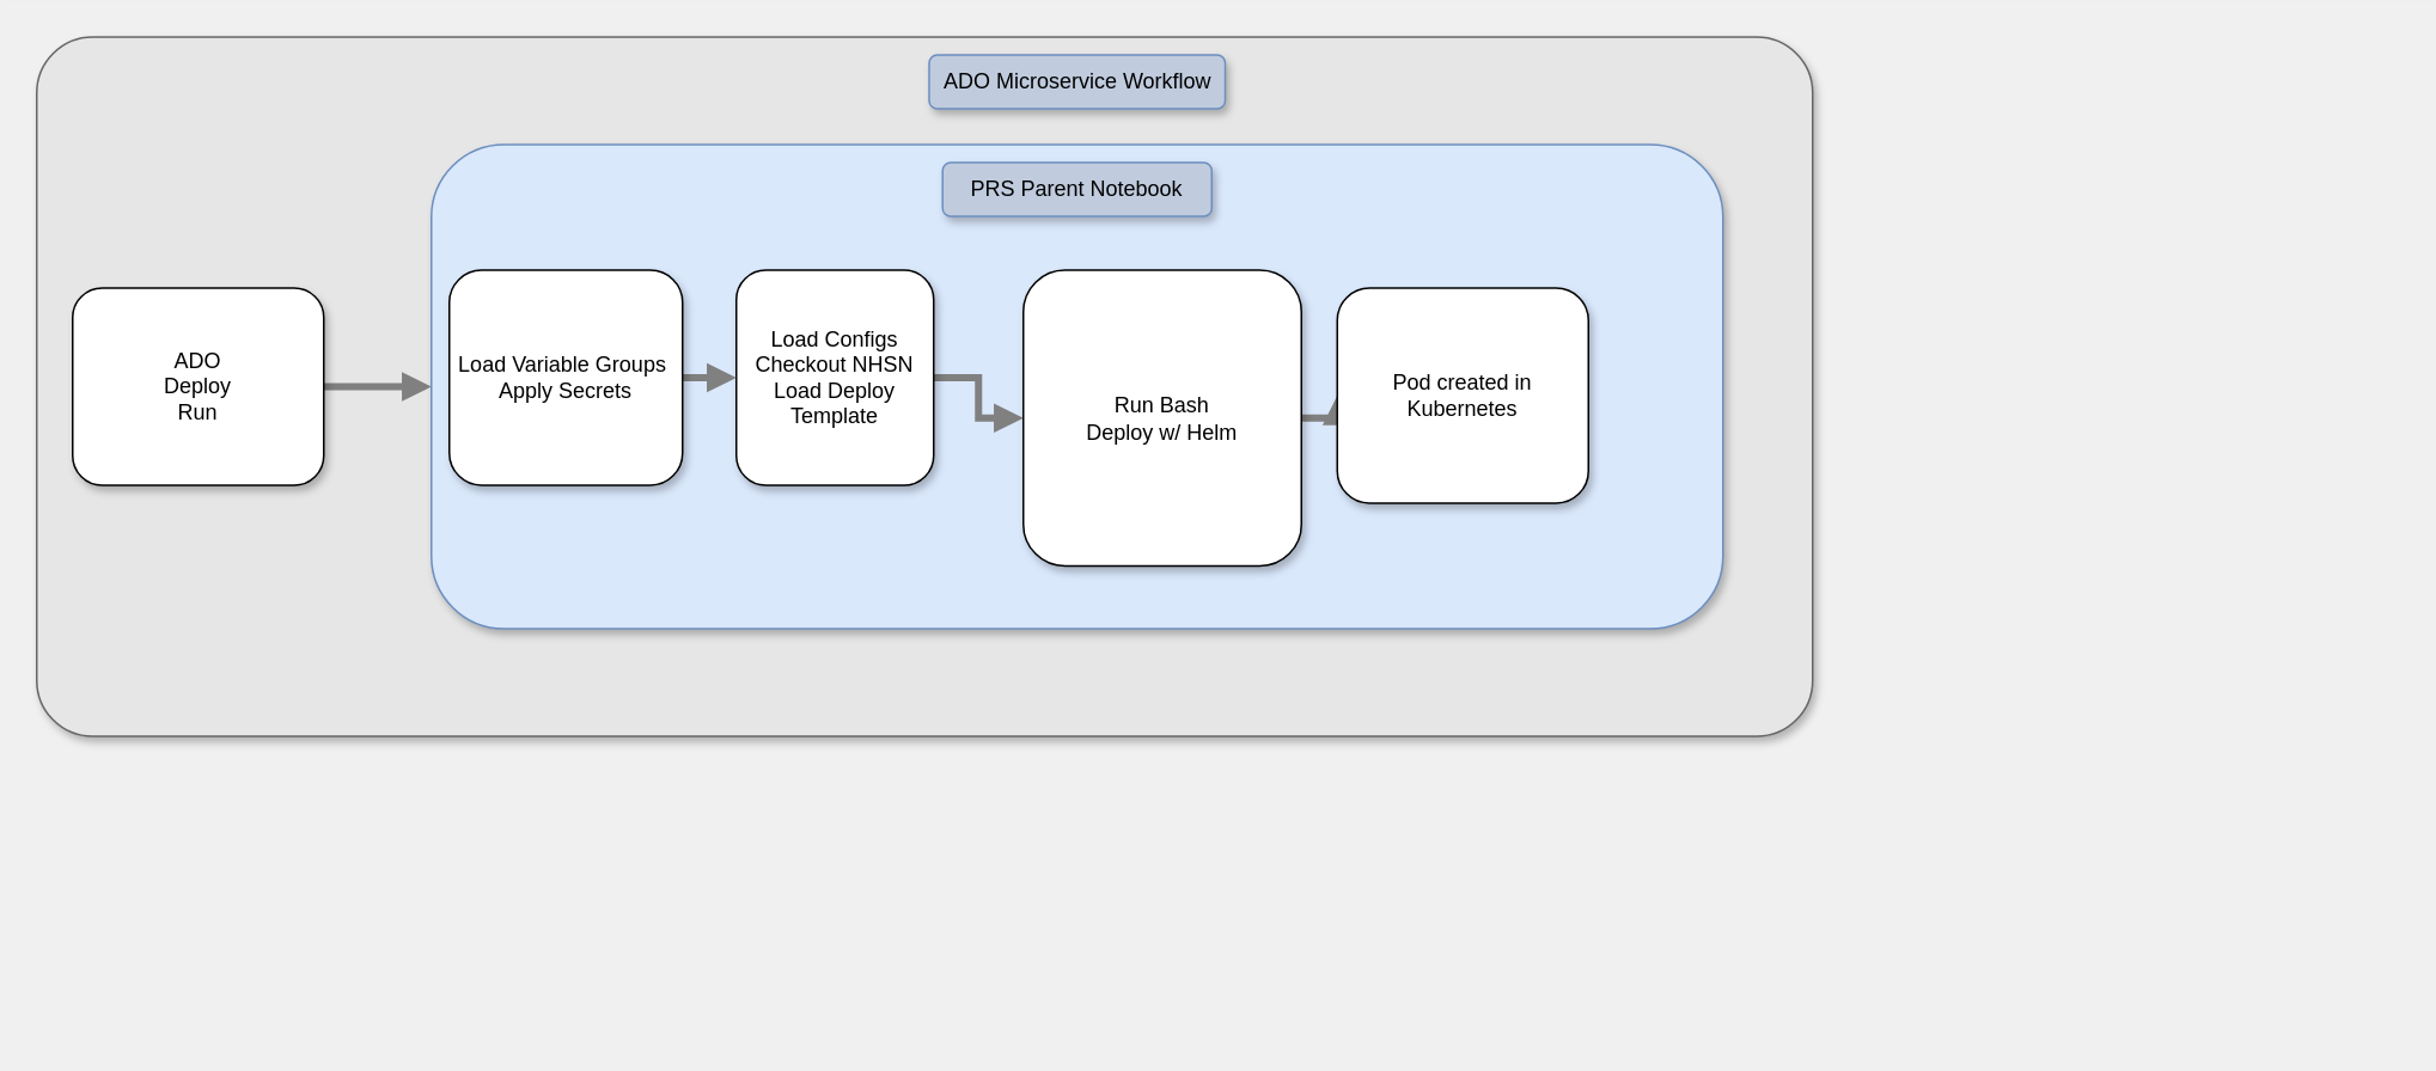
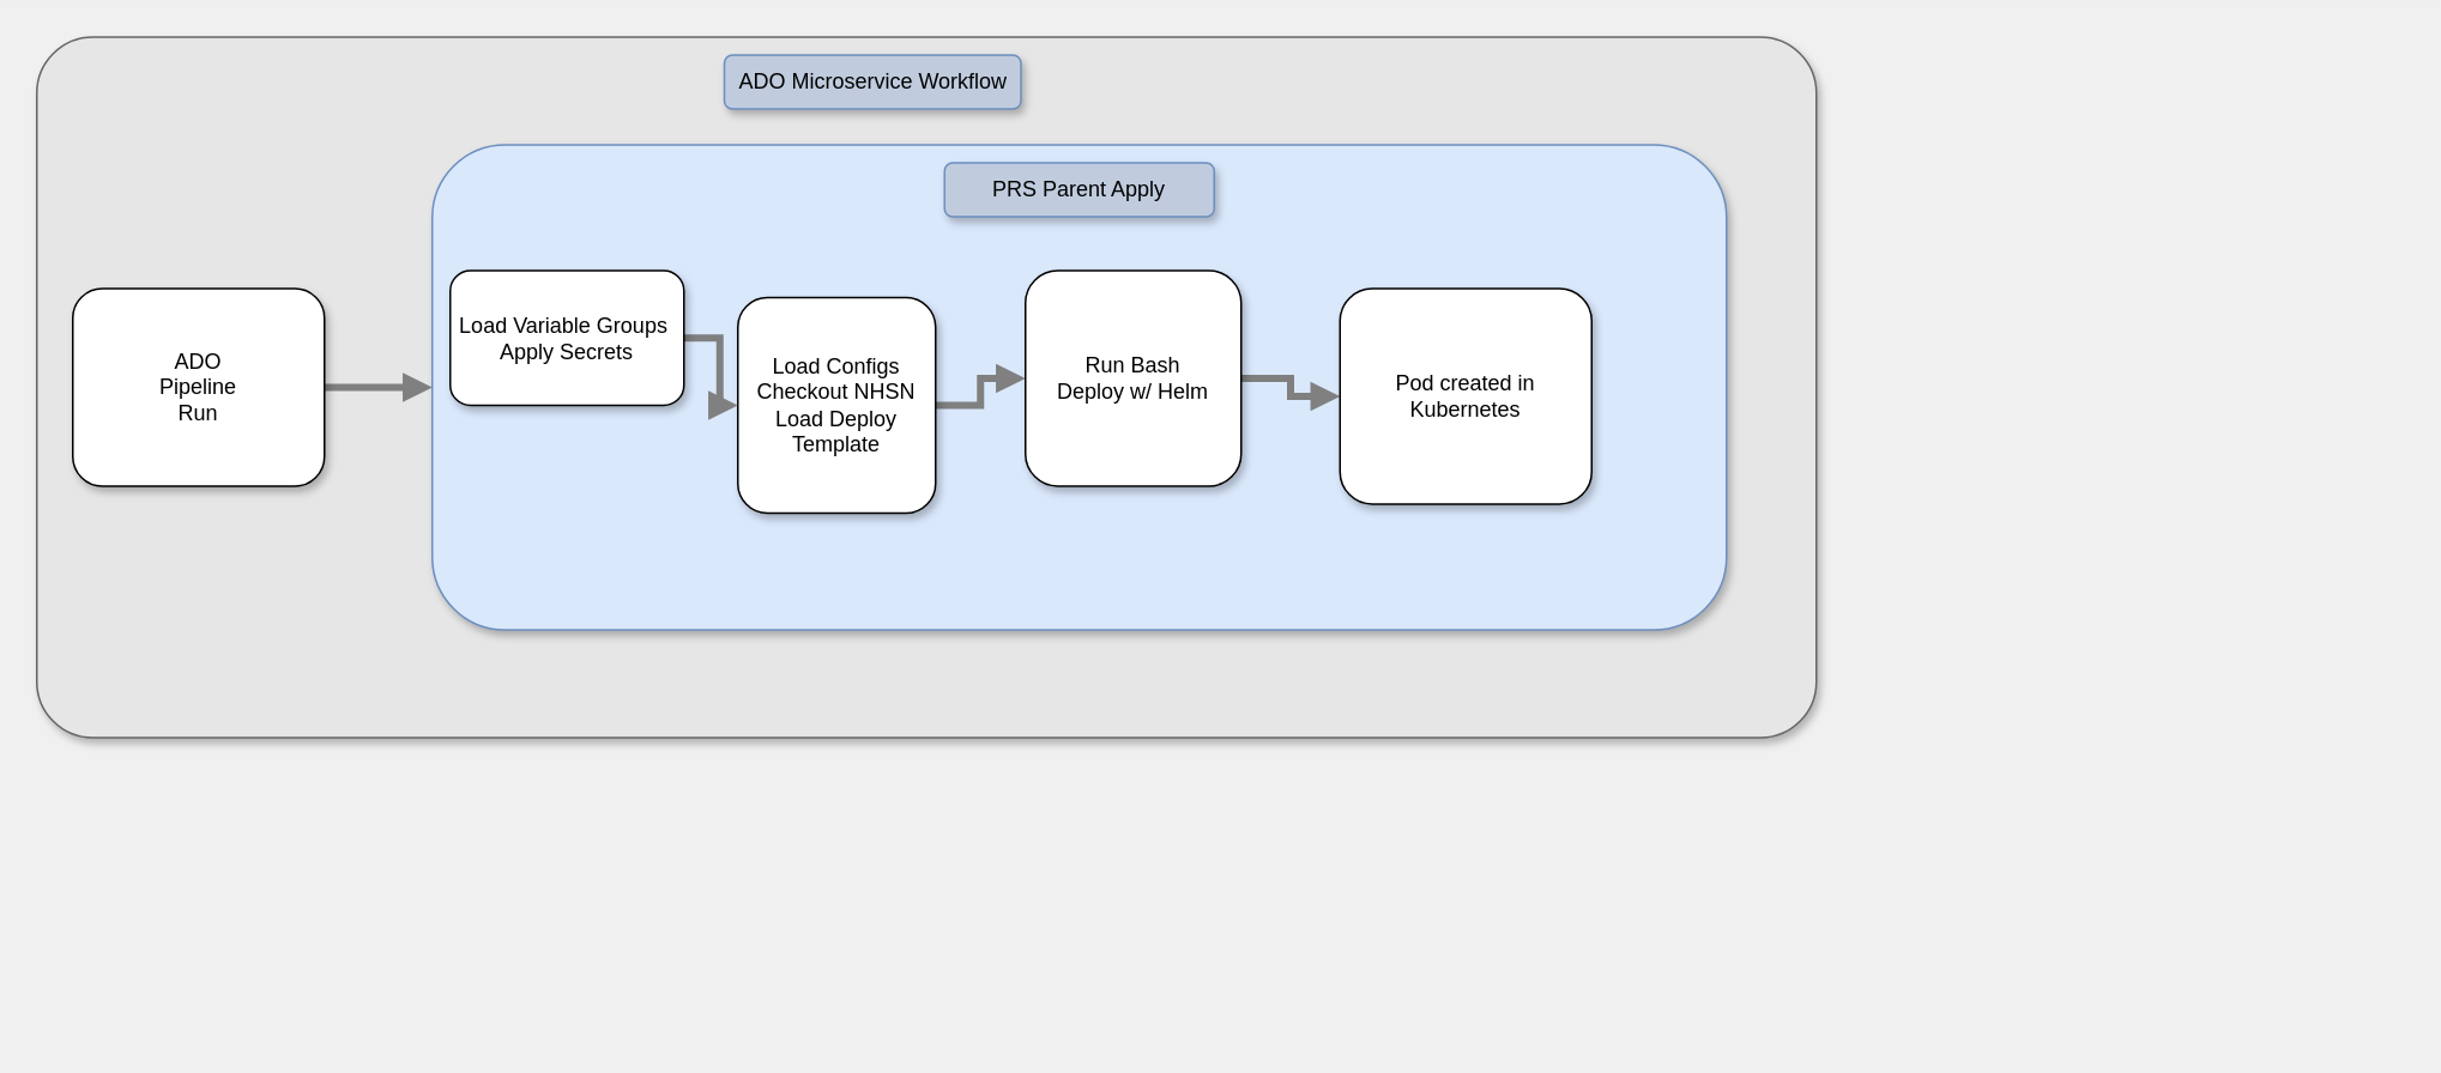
  <mxCell id="0" />
  <mxCell id="1" parent="0" />
  <mxCell id="2" value="" style="rounded=1;whiteSpace=wrap;html=1;shadow=1;glass=0;fillColor=#E6E6E6;strokeColor=#666666;fontColor=#333333;arcSize=8;" parent="1" vertex="1"><mxGeometry x="20" y="20" width="990" height="390" as="geometry" /></mxCell>
  <mxCell id="3" value="" style="rounded=1;whiteSpace=wrap;html=1;fillColor=#dae8fc;shadow=1;strokeColor=#6c8ebf;" parent="1" vertex="1"><mxGeometry x="240" y="80" width="720" height="270" as="geometry" /></mxCell>
  <mxCell id="4" style="edgeStyle=orthogonalEdgeStyle;rounded=0;orthogonalLoop=1;jettySize=auto;html=1;exitX=0.5;exitY=1;exitDx=0;exitDy=0;strokeColor=#000000;" parent="1" edge="1"><mxGeometry relative="1" as="geometry"><mxPoint x="1336" y="574.25" as="sourcePoint" /><mxPoint x="1336" y="574.25" as="targetPoint" /></mxGeometry></mxCell>
  <mxCell id="5" style="edgeStyle=orthogonalEdgeStyle;shape=connector;rounded=0;orthogonalLoop=1;jettySize=auto;html=1;exitX=1;exitY=0.5;exitDx=0;exitDy=0;entryX=0;entryY=0.5;entryDx=0;entryDy=0;strokeColor=#808080;strokeWidth=4;align=center;verticalAlign=middle;fontFamily=Helvetica;fontSize=11;fontColor=default;labelBackgroundColor=default;endArrow=block;endFill=1;fillColor=#f8cecc;" parent="1" source="6" target="8" edge="1"><mxGeometry relative="1" as="geometry" /></mxCell>
- <mxCell id="6" value="Load Configs&lt;div&gt;Checkout NHSN&lt;/div&gt;&lt;div&gt;Load Deploy Template&lt;/div&gt;" style="rounded=1;whiteSpace=wrap;html=1;shadow=1;" parent="1" vertex="1"><mxGeometry x="410" y="150" width="110" height="120" as="geometry" /></mxCell>
+ <mxCell id="6" value="Load Configs&lt;div&gt;Checkout NHSN&lt;/div&gt;&lt;div&gt;Load Deploy Template&lt;/div&gt;" style="rounded=1;whiteSpace=wrap;html=1;shadow=1;" parent="1" vertex="1"><mxGeometry x="410" y="165" width="110" height="120" as="geometry" /></mxCell>
  <mxCell id="7" style="edgeStyle=orthogonalEdgeStyle;shape=connector;rounded=0;orthogonalLoop=1;jettySize=auto;html=1;exitX=1;exitY=0.5;exitDx=0;exitDy=0;entryX=0;entryY=0.5;entryDx=0;entryDy=0;strokeColor=#808080;strokeWidth=4;align=center;verticalAlign=middle;fontFamily=Helvetica;fontSize=11;fontColor=default;labelBackgroundColor=default;endArrow=block;endFill=1;fillColor=#d5e8d4;" parent="1" source="8" target="9" edge="1"><mxGeometry relative="1" as="geometry" /></mxCell>
- <mxCell id="8" value="Run Bash&lt;div&gt;Deploy w/ Helm&lt;/div&gt;" style="rounded=1;whiteSpace=wrap;html=1;shadow=1;" parent="1" vertex="1"><mxGeometry x="570" y="150" width="155" height="165" as="geometry" /></mxCell>
+ <mxCell id="8" value="Run Bash&lt;div&gt;Deploy w/ Helm&lt;/div&gt;" style="rounded=1;whiteSpace=wrap;html=1;shadow=1;" parent="1" vertex="1"><mxGeometry x="570" y="150" width="120" height="120" as="geometry" /></mxCell>
  <mxCell id="9" value="Pod created in Kubernetes" style="rounded=1;whiteSpace=wrap;html=1;shadow=1;" parent="1" vertex="1"><mxGeometry x="745" y="160" width="140" height="120" as="geometry" /></mxCell>
- <mxCell id="10" value="PRS Parent Notebook" style="rounded=1;whiteSpace=wrap;html=1;fillColor=#C0CCDE;shadow=1;strokeColor=#6c8ebf;" parent="1" vertex="1"><mxGeometry x="525" y="90" width="150" height="30" as="geometry" /></mxCell>
+ <mxCell id="10" value="PRS Parent Apply" style="rounded=1;whiteSpace=wrap;html=1;fillColor=#C0CCDE;shadow=1;strokeColor=#6c8ebf;" parent="1" vertex="1"><mxGeometry x="525" y="90" width="150" height="30" as="geometry" /></mxCell>
  <mxCell id="11" style="edgeStyle=orthogonalEdgeStyle;shape=connector;rounded=0;orthogonalLoop=1;jettySize=auto;html=1;exitX=1;exitY=0.5;exitDx=0;exitDy=0;entryX=0;entryY=0.5;entryDx=0;entryDy=0;strokeColor=#808080;strokeWidth=4;align=center;verticalAlign=middle;fontFamily=Helvetica;fontSize=11;fontColor=default;labelBackgroundColor=default;endArrow=block;endFill=1;" parent="1" source="12" target="3" edge="1"><mxGeometry relative="1" as="geometry" /></mxCell>
- <mxCell id="12" value="ADO&lt;div&gt;Deploy&lt;/div&gt;&lt;div&gt;Run&lt;/div&gt;" style="rounded=1;whiteSpace=wrap;html=1;shadow=1;" parent="1" vertex="1"><mxGeometry x="40" y="160" width="140" height="110" as="geometry" /></mxCell>
+ <mxCell id="12" value="ADO&lt;div&gt;Pipeline&lt;/div&gt;&lt;div&gt;Run&lt;/div&gt;" style="rounded=1;whiteSpace=wrap;html=1;shadow=1;" parent="1" vertex="1"><mxGeometry x="40" y="160" width="140" height="110" as="geometry" /></mxCell>
  <mxCell id="13" style="edgeStyle=orthogonalEdgeStyle;shape=connector;rounded=0;orthogonalLoop=1;jettySize=auto;html=1;exitX=1;exitY=0.5;exitDx=0;exitDy=0;entryX=0;entryY=0.5;entryDx=0;entryDy=0;strokeColor=#808080;strokeWidth=4;align=center;verticalAlign=middle;fontFamily=Helvetica;fontSize=11;fontColor=default;labelBackgroundColor=default;endArrow=block;endFill=1;" parent="1" source="14" target="6" edge="1"><mxGeometry relative="1" as="geometry" /></mxCell>
- <mxCell id="14" value="&lt;div&gt;Load Variable Groups&amp;nbsp;&lt;/div&gt;&lt;div&gt;Apply Secrets&lt;/div&gt;" style="rounded=1;whiteSpace=wrap;html=1;shadow=1;" parent="1" vertex="1"><mxGeometry x="250" y="150" width="130" height="120" as="geometry" /></mxCell>
- <mxCell id="15" value="ADO Microservice Workflow" style="rounded=1;whiteSpace=wrap;html=1;fillColor=#C0CCDE;shadow=1;strokeColor=#6c8ebf;" parent="1" vertex="1"><mxGeometry x="517.5" y="30" width="165" height="30" as="geometry" /></mxCell>
+ <mxCell id="14" value="&lt;div&gt;Load Variable Groups&amp;nbsp;&lt;/div&gt;&lt;div&gt;Apply Secrets&lt;/div&gt;" style="rounded=1;whiteSpace=wrap;html=1;shadow=1;" parent="1" vertex="1"><mxGeometry x="250" y="150" width="130" height="75" as="geometry" /></mxCell>
+ <mxCell id="15" value="ADO Microservice Workflow" style="rounded=1;whiteSpace=wrap;html=1;fillColor=#C0CCDE;shadow=1;strokeColor=#6c8ebf;" parent="1" vertex="1"><mxGeometry x="402.5" y="30" width="165" height="30" as="geometry" /></mxCell>
